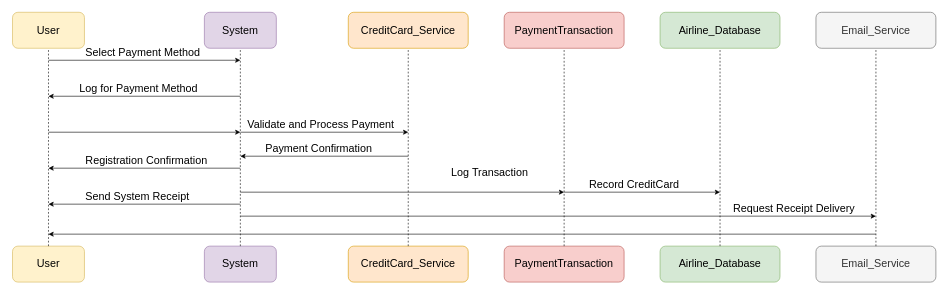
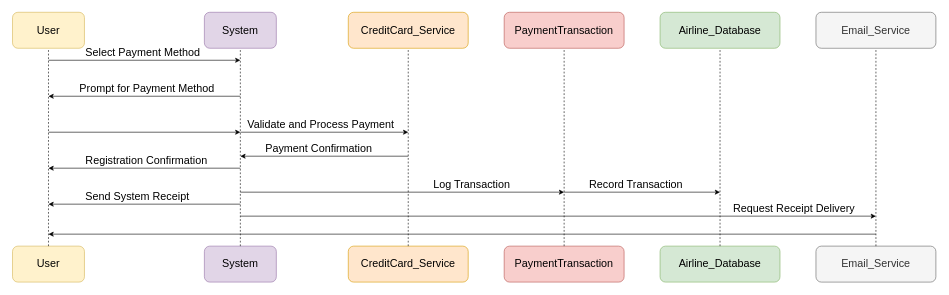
  <mxCell id="0" />
  <mxCell id="1" parent="0" />
  <mxCell id="2" value="" style="rounded=1;whiteSpace=wrap;html=1;fillColor=#fff2cc;strokeColor=#d6b656;" vertex="1" parent="1"><mxGeometry x="20" y="20" width="120" height="60" as="geometry" /></mxCell>
  <mxCell id="3" value="&lt;font style=&quot;font-size: 18px;&quot;&gt;User&lt;/font&gt;" style="rounded=1;whiteSpace=wrap;html=1;fillColor=#fff2cc;strokeColor=#d6b656;" vertex="1" parent="1"><mxGeometry x="20" y="410" width="120" height="60" as="geometry" /></mxCell>
  <mxCell id="4" value="&lt;font style=&quot;font-size: 18px;&quot;&gt;System&lt;/font&gt;" style="rounded=1;whiteSpace=wrap;html=1;fillColor=#e1d5e7;strokeColor=#9673a6;" vertex="1" parent="1"><mxGeometry x="340" y="20" width="120" height="60" as="geometry" /></mxCell>
  <mxCell id="5" value="&lt;font style=&quot;font-size: 18px;&quot;&gt;System&lt;/font&gt;" style="rounded=1;whiteSpace=wrap;html=1;fillColor=#e1d5e7;strokeColor=#9673a6;" vertex="1" parent="1"><mxGeometry x="340" y="410" width="120" height="60" as="geometry" /></mxCell>
  <mxCell id="6" value="&lt;font style=&quot;font-size: 18px;&quot;&gt;CreditCard_Service&lt;/font&gt;" style="rounded=1;whiteSpace=wrap;html=1;fillColor=#ffe6cc;strokeColor=#d79b00;" vertex="1" parent="1"><mxGeometry x="580" y="20" width="200" height="60" as="geometry" /></mxCell>
  <mxCell id="7" value="&lt;font style=&quot;font-size: 18px;&quot;&gt;CreditCard_Service&lt;/font&gt;" style="rounded=1;whiteSpace=wrap;html=1;fillColor=#ffe6cc;strokeColor=#d79b00;" vertex="1" parent="1"><mxGeometry x="580" y="410" width="200" height="60" as="geometry" /></mxCell>
  <mxCell id="8" value="" style="endArrow=none;dashed=1;html=1;rounded=0;entryX=0.5;entryY=1;entryDx=0;entryDy=0;exitX=0.5;exitY=0;exitDx=0;exitDy=0;" edge="1" parent="1" source="3" target="2"><mxGeometry width="50" height="50" relative="1" as="geometry"><mxPoint x="80" y="290" as="sourcePoint" /><mxPoint x="160" y="160" as="targetPoint" /></mxGeometry></mxCell>
  <mxCell id="9" value="" style="endArrow=none;dashed=1;html=1;rounded=0;entryX=0.5;entryY=1;entryDx=0;entryDy=0;exitX=0.5;exitY=0;exitDx=0;exitDy=0;" edge="1" parent="1" source="5" target="4"><mxGeometry width="50" height="50" relative="1" as="geometry"><mxPoint x="419.5" y="300" as="sourcePoint" /><mxPoint x="419.5" y="80" as="targetPoint" /></mxGeometry></mxCell>
  <mxCell id="10" value="" style="endArrow=none;dashed=1;html=1;rounded=0;exitX=0.5;exitY=0;exitDx=0;exitDy=0;entryX=0.5;entryY=1;entryDx=0;entryDy=0;" edge="1" parent="1" source="7" target="6"><mxGeometry width="50" height="50" relative="1" as="geometry"><mxPoint x="779.5" y="300" as="sourcePoint" /><mxPoint x="720" y="90" as="targetPoint" /></mxGeometry></mxCell>
  <mxCell id="11" value="" style="endArrow=classic;html=1;rounded=0;" edge="1" parent="1"><mxGeometry width="50" height="50" relative="1" as="geometry"><mxPoint x="80" y="100" as="sourcePoint" /><mxPoint x="400" y="100" as="targetPoint" /></mxGeometry></mxCell>
  <mxCell id="12" value="" style="endArrow=classic;html=1;rounded=0;" edge="1" parent="1"><mxGeometry width="50" height="50" relative="1" as="geometry"><mxPoint x="400" y="160" as="sourcePoint" /><mxPoint x="80" y="160" as="targetPoint" /></mxGeometry></mxCell>
  <mxCell id="13" value="" style="endArrow=classic;html=1;rounded=0;" edge="1" parent="1"><mxGeometry width="50" height="50" relative="1" as="geometry"><mxPoint x="400" y="220" as="sourcePoint" /><mxPoint x="680" y="220" as="targetPoint" /></mxGeometry></mxCell>
  <mxCell id="14" value="" style="endArrow=classic;html=1;rounded=0;" edge="1" parent="1"><mxGeometry width="50" height="50" relative="1" as="geometry"><mxPoint x="680" y="260" as="sourcePoint" /><mxPoint x="400" y="260" as="targetPoint" /></mxGeometry></mxCell>
  <mxCell id="15" value="&lt;font style=&quot;font-size: 18px;&quot;&gt;User&lt;/font&gt;" style="text;html=1;strokeColor=none;fillColor=none;align=center;verticalAlign=middle;whiteSpace=wrap;rounded=0;" vertex="1" parent="1"><mxGeometry x="30" y="35" width="100" height="30" as="geometry" /></mxCell>
  <mxCell id="16" value="&lt;font style=&quot;font-size: 18px;&quot;&gt;Select Payment Method&lt;/font&gt;" style="text;whiteSpace=wrap;html=1;" vertex="1" parent="1"><mxGeometry x="140" y="70" width="210" height="50" as="geometry" /></mxCell>
- <mxCell id="17" value="&lt;font style=&quot;font-size: 18px;&quot;&gt;Log for Payment Method&lt;/font&gt;" style="text;whiteSpace=wrap;html=1;" vertex="1" parent="1"><mxGeometry x="130" y="130" width="230" height="50" as="geometry" /></mxCell>
+ <mxCell id="17" value="&lt;font style=&quot;font-size: 18px;&quot;&gt;Prompt for Payment Method&lt;/font&gt;" style="text;whiteSpace=wrap;html=1;" vertex="1" parent="1"><mxGeometry x="130" y="130" width="230" height="50" as="geometry" /></mxCell>
  <mxCell id="18" value="" style="endArrow=classic;html=1;rounded=0;" edge="1" parent="1"><mxGeometry width="50" height="50" relative="1" as="geometry"><mxPoint x="80" y="220" as="sourcePoint" /><mxPoint x="400" y="220" as="targetPoint" /></mxGeometry></mxCell>
  <mxCell id="19" value="&lt;font style=&quot;font-size: 18px;&quot;&gt;Validate and Process Payment&lt;/font&gt;" style="text;whiteSpace=wrap;html=1;" vertex="1" parent="1"><mxGeometry x="410" y="190" width="260" height="50" as="geometry" /></mxCell>
  <mxCell id="20" value="&lt;font style=&quot;font-size: 18px;&quot;&gt;Payment Confirmation&lt;/font&gt;" style="text;whiteSpace=wrap;html=1;" vertex="1" parent="1"><mxGeometry x="440" y="230" width="200" height="50" as="geometry" /></mxCell>
  <mxCell id="21" value="" style="endArrow=classic;html=1;rounded=0;" edge="1" parent="1"><mxGeometry width="50" height="50" relative="1" as="geometry"><mxPoint x="400" y="280" as="sourcePoint" /><mxPoint x="80" y="280" as="targetPoint" /></mxGeometry></mxCell>
  <mxCell id="22" value="&lt;font style=&quot;font-size: 18px;&quot;&gt;Registration Confirmation&lt;/font&gt;" style="text;whiteSpace=wrap;html=1;" vertex="1" parent="1"><mxGeometry x="140" y="250" width="210" height="50" as="geometry" /></mxCell>
  <mxCell id="23" value="&lt;font style=&quot;font-size: 18px;&quot;&gt;PaymentTransaction&lt;/font&gt;" style="rounded=1;whiteSpace=wrap;html=1;fillColor=#f8cecc;strokeColor=#b85450;" vertex="1" parent="1"><mxGeometry x="840" y="20" width="200" height="60" as="geometry" /></mxCell>
  <mxCell id="24" value="&lt;font style=&quot;font-size: 18px;&quot;&gt;PaymentTransaction&lt;/font&gt;" style="rounded=1;whiteSpace=wrap;html=1;fillColor=#f8cecc;strokeColor=#b85450;" vertex="1" parent="1"><mxGeometry x="840" y="410" width="200" height="60" as="geometry" /></mxCell>
  <mxCell id="25" value="" style="endArrow=classic;html=1;rounded=0;" edge="1" parent="1"><mxGeometry width="50" height="50" relative="1" as="geometry"><mxPoint x="400" y="320" as="sourcePoint" /><mxPoint x="940" y="320" as="targetPoint" /></mxGeometry></mxCell>
  <mxCell id="26" value="" style="endArrow=none;dashed=1;html=1;rounded=0;entryX=0.5;entryY=1;entryDx=0;entryDy=0;exitX=0.5;exitY=0;exitDx=0;exitDy=0;" edge="1" parent="1" source="24" target="23"><mxGeometry width="50" height="50" relative="1" as="geometry"><mxPoint x="1029.5" y="380" as="sourcePoint" /><mxPoint x="1029" y="80" as="targetPoint" /></mxGeometry></mxCell>
- <mxCell id="27" value="&lt;font style=&quot;font-size: 18px;&quot;&gt;Log Transaction&lt;/font&gt;" style="text;whiteSpace=wrap;html=1;" vertex="1" parent="1"><mxGeometry x="750" y="270" width="200" height="50" as="geometry" /></mxCell>
+ <mxCell id="27" value="&lt;font style=&quot;font-size: 18px;&quot;&gt;Log Transaction&lt;/font&gt;" style="text;whiteSpace=wrap;html=1;" vertex="1" parent="1"><mxGeometry x="720" y="290" width="200" height="50" as="geometry" /></mxCell>
  <mxCell id="28" value="&lt;font style=&quot;font-size: 18px;&quot;&gt;Send System Receipt&lt;br&gt;&lt;/font&gt;" style="text;whiteSpace=wrap;html=1;" vertex="1" parent="1"><mxGeometry x="140" y="310" width="200" height="50" as="geometry" /></mxCell>
  <mxCell id="29" value="&lt;font style=&quot;font-size: 18px;&quot;&gt;Airline_Database&lt;/font&gt;" style="rounded=1;whiteSpace=wrap;html=1;fillColor=#d5e8d4;strokeColor=#82b366;" vertex="1" parent="1"><mxGeometry x="1100" y="20" width="200" height="60" as="geometry" /></mxCell>
  <mxCell id="30" value="&lt;font style=&quot;font-size: 18px;&quot;&gt;Airline_Database&lt;/font&gt;" style="rounded=1;whiteSpace=wrap;html=1;fillColor=#d5e8d4;strokeColor=#82b366;" vertex="1" parent="1"><mxGeometry x="1100" y="410" width="200" height="60" as="geometry" /></mxCell>
  <mxCell id="31" value="" style="endArrow=none;dashed=1;html=1;rounded=0;entryX=0.5;entryY=1;entryDx=0;entryDy=0;exitX=0.5;exitY=0;exitDx=0;exitDy=0;" edge="1" parent="1" source="30" target="29"><mxGeometry width="50" height="50" relative="1" as="geometry"><mxPoint x="1309.5" y="380" as="sourcePoint" /><mxPoint x="1309" y="80" as="targetPoint" /></mxGeometry></mxCell>
  <mxCell id="32" value="" style="endArrow=classic;html=1;rounded=0;" edge="1" parent="1"><mxGeometry width="50" height="50" relative="1" as="geometry"><mxPoint x="940" y="320" as="sourcePoint" /><mxPoint x="1200" y="320" as="targetPoint" /></mxGeometry></mxCell>
- <mxCell id="33" value="&lt;font style=&quot;font-size: 18px;&quot;&gt;Record CreditCard&lt;/font&gt;" style="text;whiteSpace=wrap;html=1;" vertex="1" parent="1"><mxGeometry x="980" y="290" width="200" height="50" as="geometry" /></mxCell>
+ <mxCell id="33" value="&lt;font style=&quot;font-size: 18px;&quot;&gt;Record Transaction&lt;/font&gt;" style="text;whiteSpace=wrap;html=1;" vertex="1" parent="1"><mxGeometry x="980" y="290" width="200" height="50" as="geometry" /></mxCell>
  <mxCell id="34" value="&lt;font style=&quot;font-size: 18px;&quot;&gt;Email_Service&lt;/font&gt;" style="rounded=1;whiteSpace=wrap;html=1;fillColor=#f5f5f5;strokeColor=#666666;fontColor=#333333;" vertex="1" parent="1"><mxGeometry x="1360" y="20" width="200" height="60" as="geometry" /></mxCell>
  <mxCell id="35" value="&lt;font style=&quot;font-size: 18px;&quot;&gt;Email_Service&lt;/font&gt;" style="rounded=1;whiteSpace=wrap;html=1;fillColor=#f5f5f5;strokeColor=#666666;fontColor=#333333;" vertex="1" parent="1"><mxGeometry x="1360" y="410" width="200" height="60" as="geometry" /></mxCell>
  <mxCell id="36" value="" style="endArrow=none;dashed=1;html=1;rounded=0;entryX=0.5;entryY=1;entryDx=0;entryDy=0;exitX=0.5;exitY=0;exitDx=0;exitDy=0;" edge="1" parent="1" source="35" target="34"><mxGeometry width="50" height="50" relative="1" as="geometry"><mxPoint x="1589.5" y="380" as="sourcePoint" /><mxPoint x="1589" y="80" as="targetPoint" /></mxGeometry></mxCell>
  <mxCell id="37" value="" style="endArrow=classic;html=1;rounded=0;" edge="1" parent="1"><mxGeometry width="50" height="50" relative="1" as="geometry"><mxPoint x="400" y="340" as="sourcePoint" /><mxPoint x="80" y="340" as="targetPoint" /></mxGeometry></mxCell>
  <mxCell id="38" value="" style="endArrow=classic;html=1;rounded=0;" edge="1" parent="1"><mxGeometry width="50" height="50" relative="1" as="geometry"><mxPoint x="400" y="360" as="sourcePoint" /><mxPoint x="1460" y="360" as="targetPoint" /></mxGeometry></mxCell>
  <mxCell id="39" value="&lt;font style=&quot;font-size: 18px;&quot;&gt;Request Receipt Delivery&lt;/font&gt;" style="text;whiteSpace=wrap;html=1;" vertex="1" parent="1"><mxGeometry x="1220" y="330" width="240" height="50" as="geometry" /></mxCell>
  <mxCell id="40" value="" style="endArrow=classic;html=1;rounded=0;" edge="1" parent="1"><mxGeometry width="50" height="50" relative="1" as="geometry"><mxPoint x="1460" y="390" as="sourcePoint" /><mxPoint x="80" y="390" as="targetPoint" /></mxGeometry></mxCell>
